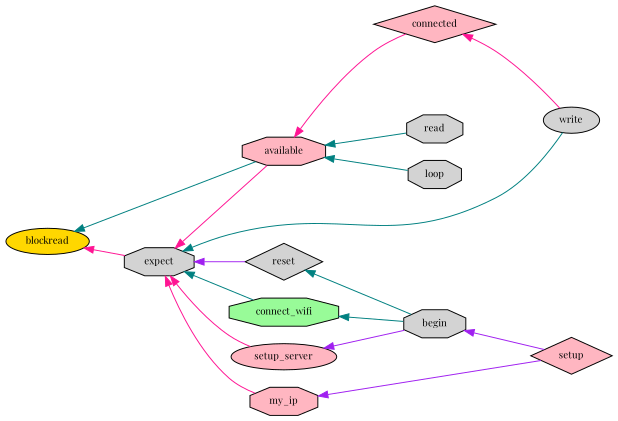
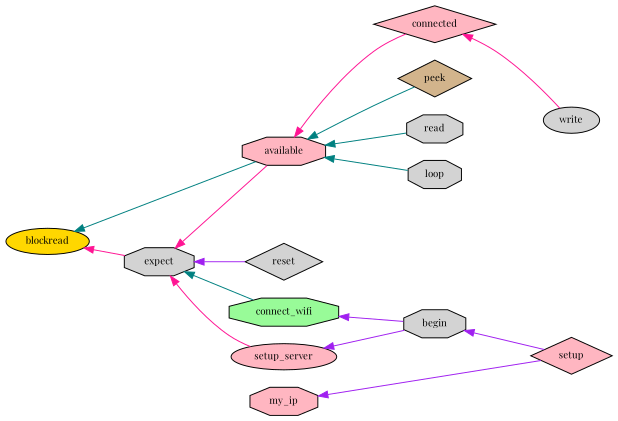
  digraph {
    fontname="Playfair Display"
    rankdir=LR
    node [color=black fillcolor=lightgrey fontname="Playfair Display" fontsize=10 shape=octagon style=filled]
    edge [color=teal dir=back fontname="Playfair Display" fontsize=10 labelfontname=Helvetica labelfontsize=10 style=solid]
    n1 [fillcolor=gold fontcolor=black height=0.2 label=blockread shape=ellipse width=0.4]
    n2 [height=0.2 label=expect width=0.4]
    n3 [fillcolor=lightpink height=0.2 label=available width=0.4]
    n4 [height=0.2 label=reset shape=diamond width=0.4]
    n5 [fillcolor=palegreen height=0.2 label=connect_wifi width=0.4]
    n6 [fillcolor=lightpink height=0.2 label=setup_server shape=ellipse width=0.4]
    n7 [fillcolor=lightpink height=0.2 label=my_ip width=0.4]
    n8 [height=0.2 label=write shape=ellipse width=0.4]
    n9 [height=0.2 label=loop width=0.4]
    n10 [fillcolor=lightpink height=0.2 label=connected shape=diamond width=0.4]
+   n11 [fillcolor=tan height=0.2 label=peek shape=diamond width=0.4]
    n12 [height=0.2 label=read width=0.4]
    n13 [height=0.2 label=begin width=0.4]
    n14 [fillcolor=lightpink height=0.2 label=setup shape=diamond width=0.4]
    n1 -> n2 [color=deeppink]
    n1 -> n3
    n2 -> n3 [color=deeppink]
    n2 -> n4 [color=purple]
    n2 -> n5
    n2 -> n6 [color=deeppink]
-   n2 -> n7 [color=deeppink]
-   n2 -> n8
    n3 -> n9
    n3 -> n10 [color=deeppink]
+   n3 -> n11
    n3 -> n12
-   n4 -> n13
-   n5 -> n13
+   n5 -> n13 [color=purple]
    n6 -> n13 [color=purple]
    n7 -> n14 [color=purple]
    n10 -> n8 [color=deeppink]
    n13 -> n14 [color=purple]
  }
